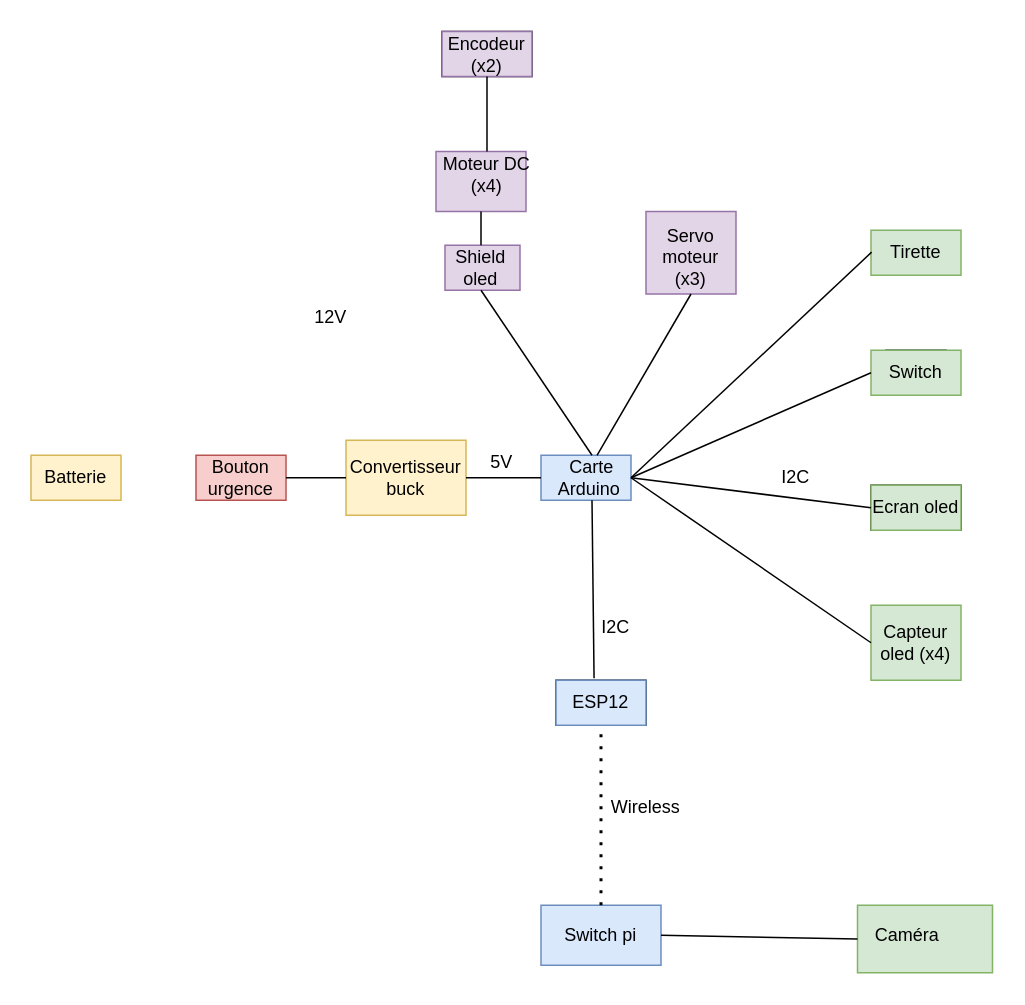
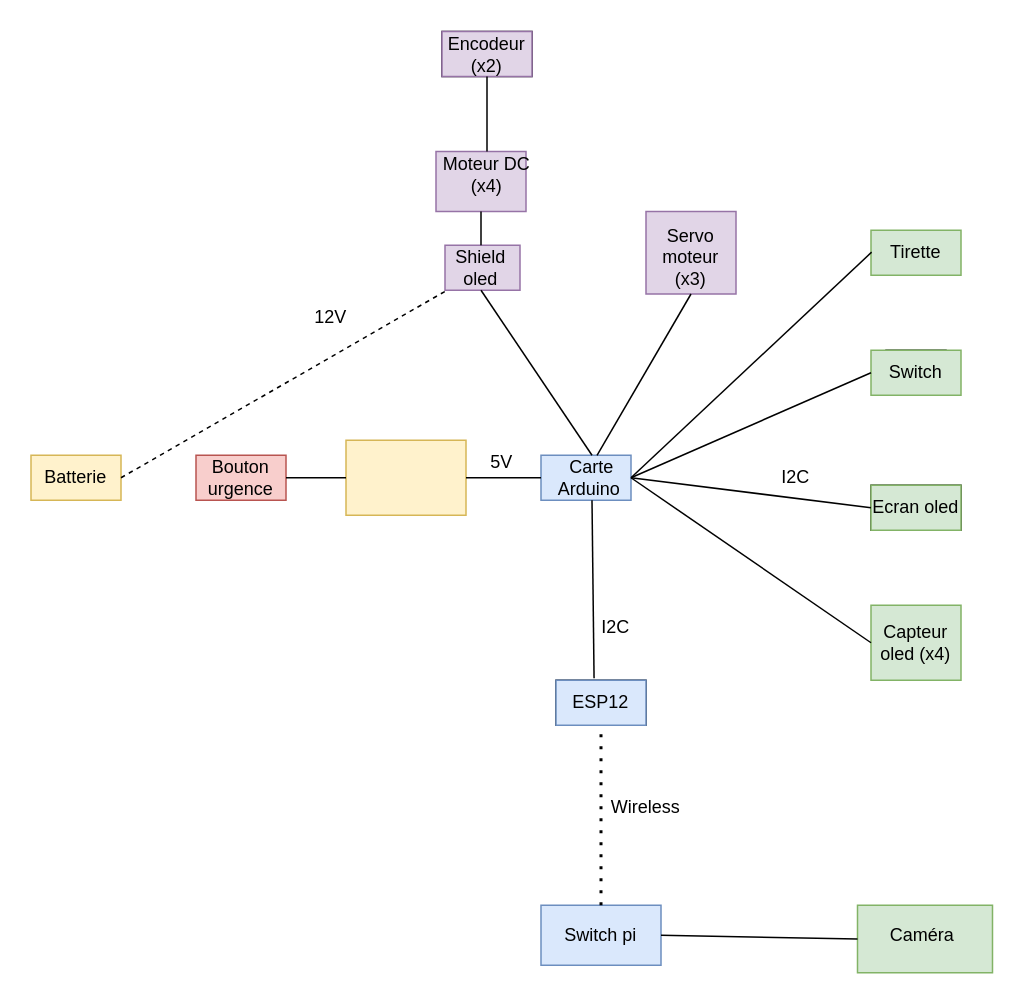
  <mxCell id="0" />
  <mxCell id="1" parent="0" />
  <mxCell id="2" value="" style="rounded=0;whiteSpace=wrap;html=1;" vertex="1" parent="1"><mxGeometry x="370" y="453" width="60" height="30" as="geometry" /></mxCell>
  <mxCell id="3" value="" style="rounded=0;whiteSpace=wrap;html=1;" parent="1" vertex="1"><mxGeometry x="590" y="155.5" width="40" height="20" as="geometry" /></mxCell>
  <mxCell id="4" value="" style="rounded=0;whiteSpace=wrap;html=1;" parent="1" vertex="1"><mxGeometry x="590" y="233" width="40" height="30" as="geometry" /></mxCell>
  <mxCell id="5" value="" style="rounded=0;whiteSpace=wrap;html=1;" parent="1" vertex="1"><mxGeometry x="580" y="323" width="60" height="30" as="geometry" /></mxCell>
  <mxCell id="6" value="" style="rounded=0;whiteSpace=wrap;html=1;fillColor=#e1d5e7;strokeColor=#9673a6;" parent="1" vertex="1"><mxGeometry x="430" y="140.5" width="60" height="55" as="geometry" /></mxCell>
  <mxCell id="7" value="" style="rounded=0;whiteSpace=wrap;html=1;" parent="1" vertex="1"><mxGeometry x="294" y="20.5" width="60" height="30" as="geometry" /></mxCell>
  <mxCell id="8" value="" style="rounded=0;whiteSpace=wrap;html=1;fillColor=#d5e8d4;strokeColor=#82b366;" parent="1" vertex="1"><mxGeometry x="571" y="603" width="90" height="45" as="geometry" /></mxCell>
  <mxCell id="9" value="" style="rounded=0;whiteSpace=wrap;html=1;fillColor=#dae8fc;strokeColor=#6c8ebf;" parent="1" vertex="1"><mxGeometry x="360" y="603" width="80" height="40" as="geometry" /></mxCell>
  <mxCell id="10" value="" style="rounded=0;whiteSpace=wrap;html=1;fillColor=#e1d5e7;strokeColor=#9673a6;" parent="1" vertex="1"><mxGeometry x="290" y="100.5" width="60" height="40" as="geometry" /></mxCell>
  <mxCell id="11" value="" style="rounded=0;whiteSpace=wrap;html=1;fillColor=#e1d5e7;strokeColor=#9673a6;" parent="1" vertex="1"><mxGeometry x="296" y="163" width="50" height="30" as="geometry" /></mxCell>
  <mxCell id="12" value="" style="rounded=0;whiteSpace=wrap;html=1;fillColor=#fff2cc;strokeColor=#d6b656;" parent="1" vertex="1"><mxGeometry x="230" y="293" width="80" height="50" as="geometry" /></mxCell>
  <mxCell id="13" value="" style="rounded=0;whiteSpace=wrap;html=1;fillColor=#fff2cc;strokeColor=#d6b656;" parent="1" vertex="1"><mxGeometry x="20" y="303" width="60" height="30" as="geometry" /></mxCell>
  <mxCell id="14" value="" style="rounded=0;whiteSpace=wrap;html=1;fillColor=#f8cecc;strokeColor=#b85450;" parent="1" vertex="1"><mxGeometry x="130" y="303" width="60" height="30" as="geometry" /></mxCell>
  <mxCell id="15" value="" style="rounded=0;whiteSpace=wrap;html=1;fillColor=#d5e8d4;strokeColor=#82b366;" parent="1" vertex="1"><mxGeometry x="580" y="403" width="60" height="50" as="geometry" /></mxCell>
  <mxCell id="16" value="" style="rounded=0;whiteSpace=wrap;html=1;fillColor=#dae8fc;strokeColor=#6c8ebf;" parent="1" vertex="1"><mxGeometry x="360" y="303" width="60" height="30" as="geometry" /></mxCell>
  <mxCell id="17" value="Carte Arduino&amp;nbsp;" style="text;html=1;strokeColor=none;fillColor=none;align=center;verticalAlign=middle;whiteSpace=wrap;rounded=0;" parent="1" vertex="1"><mxGeometry x="364" y="303" width="60" height="30" as="geometry" /></mxCell>
  <mxCell id="18" value="Capteur oled (x4)" style="text;html=1;strokeColor=none;fillColor=none;align=center;verticalAlign=middle;whiteSpace=wrap;rounded=0;" parent="1" vertex="1"><mxGeometry x="580" y="413" width="60" height="30" as="geometry" /></mxCell>
  <mxCell id="19" value="Moteur DC (x4)" style="text;html=1;strokeColor=none;fillColor=none;align=center;verticalAlign=middle;whiteSpace=wrap;rounded=0;" parent="1" vertex="1"><mxGeometry x="294" y="100.5" width="60" height="30" as="geometry" /></mxCell>
  <mxCell id="20" value="Shield oled" style="text;html=1;strokeColor=none;fillColor=none;align=center;verticalAlign=middle;whiteSpace=wrap;rounded=0;" parent="1" vertex="1"><mxGeometry x="290" y="163" width="60" height="30" as="geometry" /></mxCell>
  <mxCell id="21" value="Bouton urgence" style="text;html=1;strokeColor=none;fillColor=none;align=center;verticalAlign=middle;whiteSpace=wrap;rounded=0;" parent="1" vertex="1"><mxGeometry x="130" y="303" width="60" height="30" as="geometry" /></mxCell>
  <mxCell id="22" value="Batterie" style="text;html=1;strokeColor=none;fillColor=none;align=center;verticalAlign=middle;whiteSpace=wrap;rounded=0;" parent="1" vertex="1"><mxGeometry x="20" y="303" width="60" height="30" as="geometry" /></mxCell>
- <mxCell id="23" value="Convertisseur buck" style="text;html=1;strokeColor=none;fillColor=none;align=center;verticalAlign=middle;whiteSpace=wrap;rounded=0;" parent="1" vertex="1"><mxGeometry x="240" y="303" width="60" height="30" as="geometry" /></mxCell>
  <mxCell id="24" value="" style="endArrow=none;html=1;exitX=1;exitY=0.5;exitDx=0;exitDy=0;entryX=0;entryY=0.5;entryDx=0;entryDy=0;" parent="1" source="21" target="12" edge="1"><mxGeometry width="50" height="50" relative="1" as="geometry"><mxPoint x="210" y="313" as="sourcePoint" /><mxPoint x="260" y="263" as="targetPoint" /></mxGeometry></mxCell>
  <mxCell id="25" value="" style="endArrow=none;html=1;exitX=1;exitY=0.5;exitDx=0;exitDy=0;entryX=0;entryY=0.5;entryDx=0;entryDy=0;" parent="1" source="12" target="16" edge="1"><mxGeometry width="50" height="50" relative="1" as="geometry"><mxPoint x="330" y="323" as="sourcePoint" /><mxPoint x="360" y="323" as="targetPoint" /></mxGeometry></mxCell>
  <mxCell id="26" value="" style="endArrow=none;html=1;exitX=0.5;exitY=0;exitDx=0;exitDy=0;entryX=0.5;entryY=1;entryDx=0;entryDy=0;" parent="1" source="17" target="20" edge="1"><mxGeometry width="50" height="50" relative="1" as="geometry"><mxPoint x="410" y="263" as="sourcePoint" /><mxPoint x="460" y="213" as="targetPoint" /></mxGeometry></mxCell>
  <mxCell id="27" value="" style="endArrow=none;html=1;entryX=0;entryY=0.5;entryDx=0;entryDy=0;" parent="1" target="18" edge="1"><mxGeometry width="50" height="50" relative="1" as="geometry"><mxPoint x="420" y="318" as="sourcePoint" /><mxPoint x="540" y="263" as="targetPoint" /></mxGeometry></mxCell>
  <mxCell id="28" value="Switch pi" style="text;html=1;strokeColor=none;fillColor=none;align=center;verticalAlign=middle;whiteSpace=wrap;rounded=0;" parent="1" vertex="1"><mxGeometry x="370" y="608" width="60" height="30" as="geometry" /></mxCell>
- <mxCell id="29" value="Caméra&amp;nbsp;" style="text;html=1;strokeColor=none;fillColor=none;align=center;verticalAlign=middle;whiteSpace=wrap;rounded=0;" parent="1" vertex="1"><mxGeometry x="576" y="608" width="60" height="30" as="geometry" /></mxCell>
+ <mxCell id="29" value="Caméra&amp;nbsp;" style="text;html=1;strokeColor=none;fillColor=none;align=center;verticalAlign=middle;whiteSpace=wrap;rounded=0;" parent="1" vertex="1"><mxGeometry x="586" y="608" width="60" height="30" as="geometry" /></mxCell>
  <mxCell id="30" value="Encodeur (x2)" style="text;html=1;strokeColor=#9673a6;fillColor=#e1d5e7;align=center;verticalAlign=middle;whiteSpace=wrap;rounded=0;" parent="1" vertex="1"><mxGeometry x="294" y="20.5" width="60" height="30" as="geometry" /></mxCell>
  <mxCell id="31" value="" style="endArrow=none;html=1;exitX=0.5;exitY=0;exitDx=0;exitDy=0;entryX=0.5;entryY=1;entryDx=0;entryDy=0;" parent="1" source="19" target="30" edge="1"><mxGeometry width="50" height="50" relative="1" as="geometry"><mxPoint x="318" y="160.5" as="sourcePoint" /><mxPoint x="368" y="110.5" as="targetPoint" /></mxGeometry></mxCell>
  <mxCell id="32" value="Ecran oled" style="text;html=1;strokeColor=#82b366;fillColor=#d5e8d4;align=center;verticalAlign=middle;whiteSpace=wrap;rounded=0;" parent="1" vertex="1"><mxGeometry x="580" y="323" width="60" height="30" as="geometry" /></mxCell>
  <mxCell id="33" value="Servo moteur (x3)" style="text;html=1;strokeColor=none;fillColor=none;align=center;verticalAlign=middle;whiteSpace=wrap;rounded=0;" parent="1" vertex="1"><mxGeometry x="430" y="155.5" width="60" height="30" as="geometry" /></mxCell>
  <mxCell id="34" value="" style="endArrow=none;html=1;entryX=0.5;entryY=1;entryDx=0;entryDy=0;exitX=0.5;exitY=0;exitDx=0;exitDy=0;" parent="1" source="20" target="10" edge="1"><mxGeometry width="50" height="50" relative="1" as="geometry"><mxPoint x="430" y="203" as="sourcePoint" /><mxPoint x="480" y="153" as="targetPoint" /></mxGeometry></mxCell>
  <mxCell id="35" value="Switch" style="text;html=1;strokeColor=#82b366;fillColor=#d5e8d4;align=center;verticalAlign=middle;whiteSpace=wrap;rounded=0;" parent="1" vertex="1"><mxGeometry x="580" y="233" width="60" height="30" as="geometry" /></mxCell>
  <mxCell id="36" value="Tirette" style="text;html=1;strokeColor=#82b366;fillColor=#d5e8d4;align=center;verticalAlign=middle;whiteSpace=wrap;rounded=0;" parent="1" vertex="1"><mxGeometry x="580" y="153" width="60" height="30" as="geometry" /></mxCell>
  <mxCell id="37" value="" style="endArrow=none;html=1;entryX=1;entryY=0.5;entryDx=0;entryDy=0;exitX=0;exitY=0.5;exitDx=0;exitDy=0;" parent="1" source="8" target="9" edge="1"><mxGeometry width="50" height="50" relative="1" as="geometry"><mxPoint x="546" y="610.5" as="sourcePoint" /><mxPoint x="566" y="630.5" as="targetPoint" /></mxGeometry></mxCell>
  <mxCell id="38" value="" style="endArrow=none;html=1;entryX=0.007;entryY=0.487;entryDx=0;entryDy=0;entryPerimeter=0;" parent="1" target="36" edge="1"><mxGeometry width="50" height="50" relative="1" as="geometry"><mxPoint x="420" y="318" as="sourcePoint" /><mxPoint x="550" y="193" as="targetPoint" /></mxGeometry></mxCell>
  <mxCell id="39" value="" style="endArrow=none;html=1;entryX=0;entryY=0.5;entryDx=0;entryDy=0;" parent="1" target="35" edge="1"><mxGeometry width="50" height="50" relative="1" as="geometry"><mxPoint x="420" y="318" as="sourcePoint" /><mxPoint x="580" y="253" as="targetPoint" /></mxGeometry></mxCell>
  <mxCell id="40" value="" style="endArrow=none;html=1;entryX=0;entryY=0.5;entryDx=0;entryDy=0;" parent="1" target="32" edge="1"><mxGeometry width="50" height="50" relative="1" as="geometry"><mxPoint x="420" y="318" as="sourcePoint" /><mxPoint x="590" y="283" as="targetPoint" /></mxGeometry></mxCell>
  <mxCell id="41" value="I2C" style="text;html=1;strokeColor=none;fillColor=none;align=center;verticalAlign=middle;whiteSpace=wrap;rounded=0;" parent="1" vertex="1"><mxGeometry x="380" y="403" width="60" height="30" as="geometry" /></mxCell>
  <mxCell id="42" value="I2C" style="text;html=1;strokeColor=none;fillColor=none;align=center;verticalAlign=middle;whiteSpace=wrap;rounded=0;" parent="1" vertex="1"><mxGeometry x="500" y="303" width="60" height="30" as="geometry" /></mxCell>
+ <mxCell id="43" value="" style="endArrow=none;dashed=1;html=1;exitX=1;exitY=0.5;exitDx=0;exitDy=0;entryX=0.122;entryY=1;entryDx=0;entryDy=0;entryPerimeter=0;" parent="1" source="22" target="20" edge="1"><mxGeometry width="50" height="50" relative="1" as="geometry"><mxPoint x="390" y="393" as="sourcePoint" /><mxPoint x="340" y="283" as="targetPoint" /></mxGeometry></mxCell>
  <mxCell id="44" value="12V" style="text;html=1;strokeColor=none;fillColor=none;align=center;verticalAlign=middle;whiteSpace=wrap;rounded=0;" parent="1" vertex="1"><mxGeometry x="190" y="195.5" width="60" height="30" as="geometry" /></mxCell>
  <mxCell id="45" value="ESP12" style="text;html=1;strokeColor=#6c8ebf;fillColor=#dae8fc;align=center;verticalAlign=middle;whiteSpace=wrap;rounded=0;" vertex="1" parent="1"><mxGeometry x="370" y="453" width="60" height="30" as="geometry" /></mxCell>
  <mxCell id="46" value="" style="endArrow=none;html=1;exitX=0.423;exitY=-0.043;exitDx=0;exitDy=0;entryX=0.5;entryY=1;entryDx=0;entryDy=0;exitPerimeter=0;" edge="1" parent="1" source="45" target="17"><mxGeometry width="50" height="50" relative="1" as="geometry"><mxPoint x="510" y="333" as="sourcePoint" /><mxPoint x="560" y="283" as="targetPoint" /></mxGeometry></mxCell>
  <mxCell id="47" value="5V" style="text;html=1;strokeColor=none;fillColor=none;align=center;verticalAlign=middle;whiteSpace=wrap;rounded=0;" vertex="1" parent="1"><mxGeometry x="304" y="293" width="60" height="30" as="geometry" /></mxCell>
  <mxCell id="48" value="" style="endArrow=none;dashed=1;html=1;dashPattern=1 3;strokeWidth=2;entryX=0.5;entryY=1;entryDx=0;entryDy=0;exitX=0.5;exitY=0;exitDx=0;exitDy=0;" edge="1" parent="1" source="9" target="45"><mxGeometry width="50" height="50" relative="1" as="geometry"><mxPoint x="400" y="593" as="sourcePoint" /><mxPoint x="370" y="533" as="targetPoint" /></mxGeometry></mxCell>
  <mxCell id="49" value="Wireless" style="text;html=1;strokeColor=none;fillColor=none;align=center;verticalAlign=middle;whiteSpace=wrap;rounded=0;" vertex="1" parent="1"><mxGeometry x="400" y="523" width="60" height="30" as="geometry" /></mxCell>
  <mxCell id="50" value="" style="endArrow=none;html=1;entryX=0.5;entryY=1;entryDx=0;entryDy=0;exitX=0.556;exitY=0.003;exitDx=0;exitDy=0;exitPerimeter=0;" edge="1" parent="1" source="17" target="6"><mxGeometry width="50" height="50" relative="1" as="geometry"><mxPoint x="400" y="263" as="sourcePoint" /><mxPoint x="450" y="213" as="targetPoint" /></mxGeometry></mxCell>
